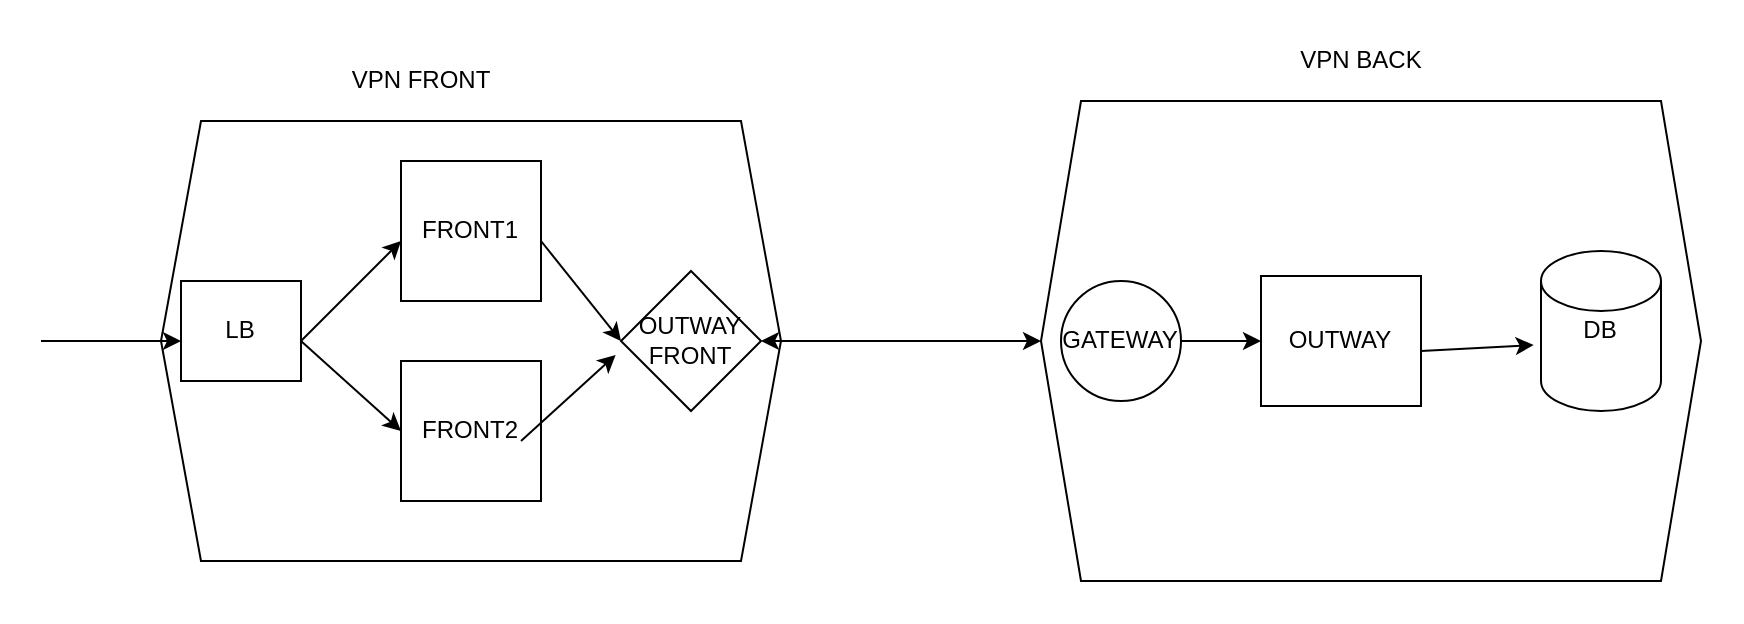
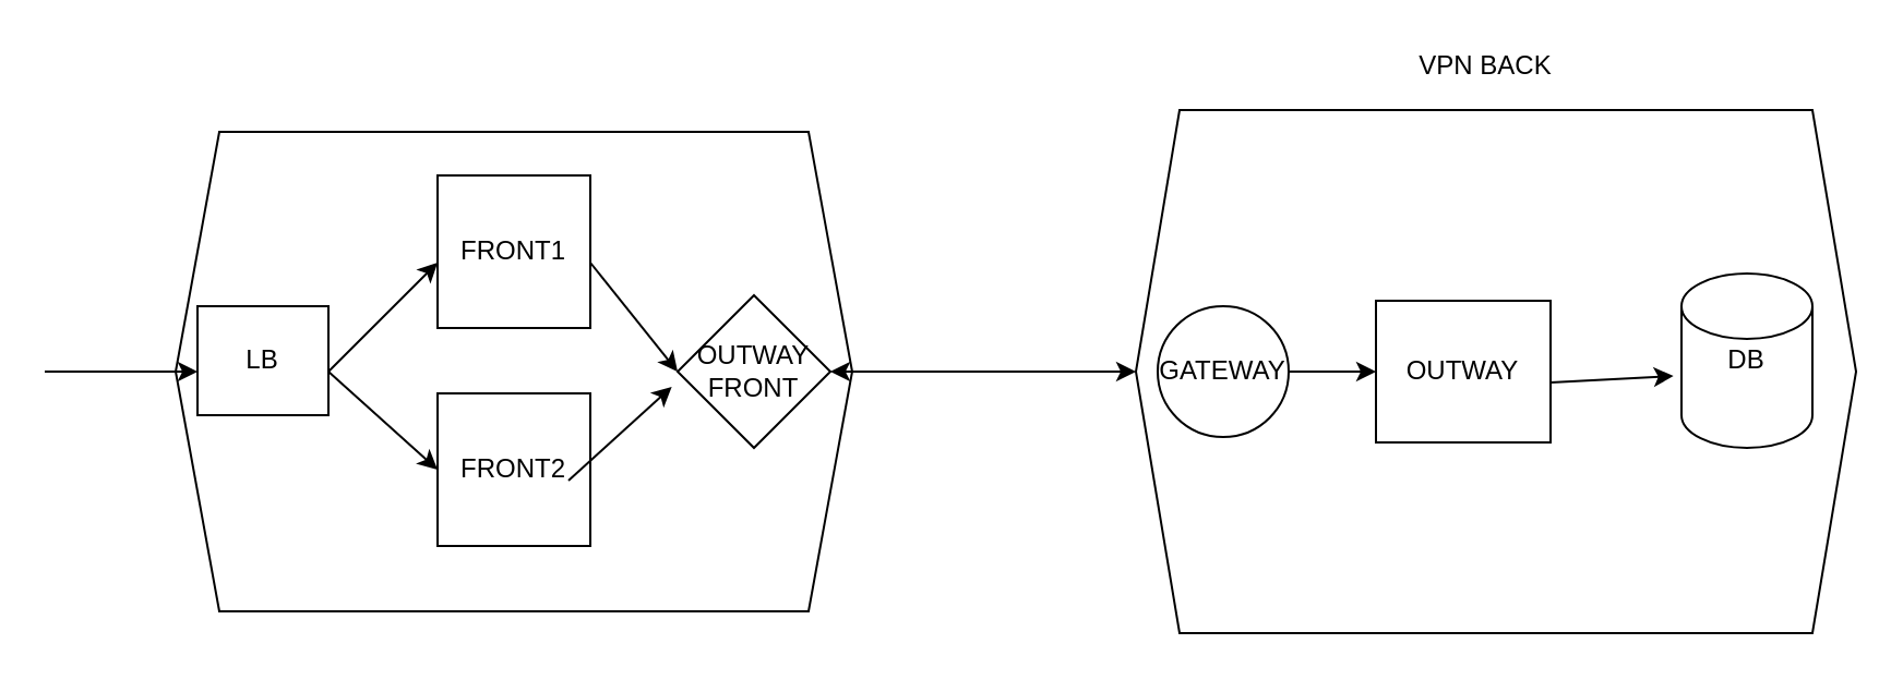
  <mxCell id="0" />
  <mxCell id="1" parent="0" />
  <mxCell id="2" value="" style="shape=hexagon;perimeter=hexagonPerimeter2;whiteSpace=wrap;html=1;fixedSize=1;" vertex="1" parent="1"><mxGeometry x="80" y="60" width="310" height="220" as="geometry" /></mxCell>
- <mxCell id="3" value="VPN FRONT" style="text;html=1;align=center;verticalAlign=middle;resizable=0;points=[];autosize=1;" vertex="1" parent="1"><mxGeometry x="170" y="30" width="80" height="20" as="geometry" /></mxCell>
  <mxCell id="4" value="LB" style="whiteSpace=wrap;html=1;" vertex="1" parent="1"><mxGeometry x="90" y="140" width="60" height="50" as="geometry" /></mxCell>
  <mxCell id="5" value="" style="endArrow=classic;html=1;entryX=0;entryY=0.5;entryDx=0;entryDy=0;" edge="1" parent="1" target="8"><mxGeometry width="50" height="50" relative="1" as="geometry"><mxPoint x="150" y="170" as="sourcePoint" /><mxPoint x="190" y="120" as="targetPoint" /></mxGeometry></mxCell>
  <mxCell id="6" value="" style="endArrow=classic;html=1;" edge="1" parent="1"><mxGeometry width="50" height="50" relative="1" as="geometry"><mxPoint x="20" y="170" as="sourcePoint" /><mxPoint x="90" y="170" as="targetPoint" /></mxGeometry></mxCell>
  <mxCell id="7" value="FRONT1" style="whiteSpace=wrap;html=1;aspect=fixed;" vertex="1" parent="1"><mxGeometry x="200" y="80" width="70" height="70" as="geometry" /></mxCell>
  <mxCell id="8" value="FRONT2" style="whiteSpace=wrap;html=1;aspect=fixed;" vertex="1" parent="1"><mxGeometry x="200" y="180" width="70" height="70" as="geometry" /></mxCell>
  <mxCell id="9" value="" style="endArrow=classic;html=1;" edge="1" parent="1"><mxGeometry width="50" height="50" relative="1" as="geometry"><mxPoint x="150" y="170" as="sourcePoint" /><mxPoint x="200" y="120" as="targetPoint" /></mxGeometry></mxCell>
  <mxCell id="10" value="OUTWAY FRONT" style="rhombus;whiteSpace=wrap;html=1;" vertex="1" parent="1"><mxGeometry x="310" y="135" width="70" height="70" as="geometry" /></mxCell>
  <mxCell id="11" value="" style="endArrow=classic;startArrow=classic;html=1;exitX=1;exitY=0.5;exitDx=0;exitDy=0;entryX=0;entryY=0.5;entryDx=0;entryDy=0;" edge="1" parent="1" source="10" target="12"><mxGeometry width="50" height="50" relative="1" as="geometry"><mxPoint x="570" y="230" as="sourcePoint" /><mxPoint x="510" y="170" as="targetPoint" /></mxGeometry></mxCell>
  <mxCell id="12" value="" style="shape=hexagon;perimeter=hexagonPerimeter2;whiteSpace=wrap;html=1;fixedSize=1;" vertex="1" parent="1"><mxGeometry x="520" y="50" width="330" height="240" as="geometry" /></mxCell>
  <mxCell id="13" value="DB" style="shape=cylinder2;whiteSpace=wrap;html=1;boundedLbl=1;backgroundOutline=1;size=15;" vertex="1" parent="1"><mxGeometry x="770" y="125" width="60" height="80" as="geometry" /></mxCell>
  <mxCell id="14" value="OUTWAY" style="rounded=0;whiteSpace=wrap;html=1;" vertex="1" parent="1"><mxGeometry x="630" y="137.5" width="80" height="65" as="geometry" /></mxCell>
  <mxCell id="15" value="" style="endArrow=classic;html=1;entryX=-0.061;entryY=0.588;entryDx=0;entryDy=0;entryPerimeter=0;" edge="1" parent="1" target="13"><mxGeometry width="50" height="50" relative="1" as="geometry"><mxPoint x="710" y="175" as="sourcePoint" /><mxPoint x="760" y="125" as="targetPoint" /></mxGeometry></mxCell>
  <mxCell id="16" value="GATEWAY" style="ellipse;whiteSpace=wrap;html=1;aspect=fixed;" vertex="1" parent="1"><mxGeometry x="530" y="140" width="60" height="60" as="geometry" /></mxCell>
  <mxCell id="17" value="" style="endArrow=classic;html=1;exitX=1;exitY=0.5;exitDx=0;exitDy=0;entryX=0;entryY=0.5;entryDx=0;entryDy=0;" edge="1" parent="1" source="16" target="14"><mxGeometry width="50" height="50" relative="1" as="geometry"><mxPoint x="570" y="230" as="sourcePoint" /><mxPoint x="620" y="180" as="targetPoint" /></mxGeometry></mxCell>
  <mxCell id="18" value="" style="endArrow=classic;html=1;entryX=0;entryY=0.5;entryDx=0;entryDy=0;" edge="1" parent="1" target="10"><mxGeometry width="50" height="50" relative="1" as="geometry"><mxPoint x="270" y="120" as="sourcePoint" /><mxPoint x="320" y="70" as="targetPoint" /></mxGeometry></mxCell>
  <mxCell id="19" value="" style="endArrow=classic;html=1;entryX=-0.038;entryY=0.6;entryDx=0;entryDy=0;entryPerimeter=0;" edge="1" parent="1" target="10"><mxGeometry width="50" height="50" relative="1" as="geometry"><mxPoint x="260" y="220" as="sourcePoint" /><mxPoint x="310" y="170" as="targetPoint" /></mxGeometry></mxCell>
  <mxCell id="20" value="VPN BACK" style="text;html=1;align=center;verticalAlign=middle;resizable=0;points=[];autosize=1;" vertex="1" parent="1"><mxGeometry x="640" y="20" width="80" height="20" as="geometry" /></mxCell>
